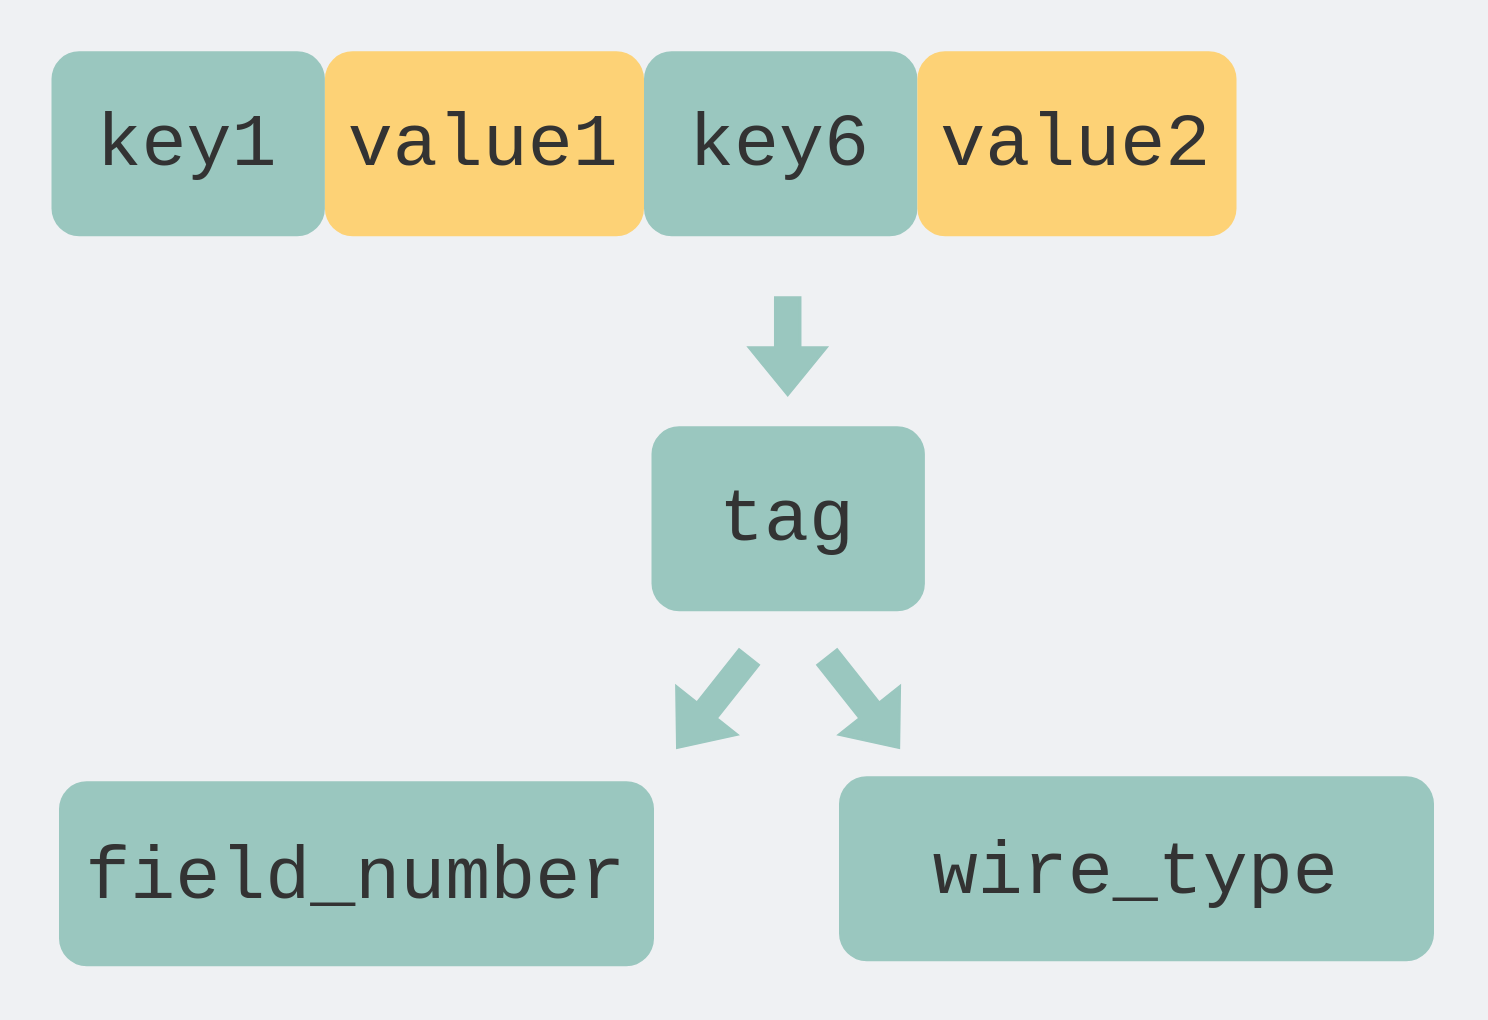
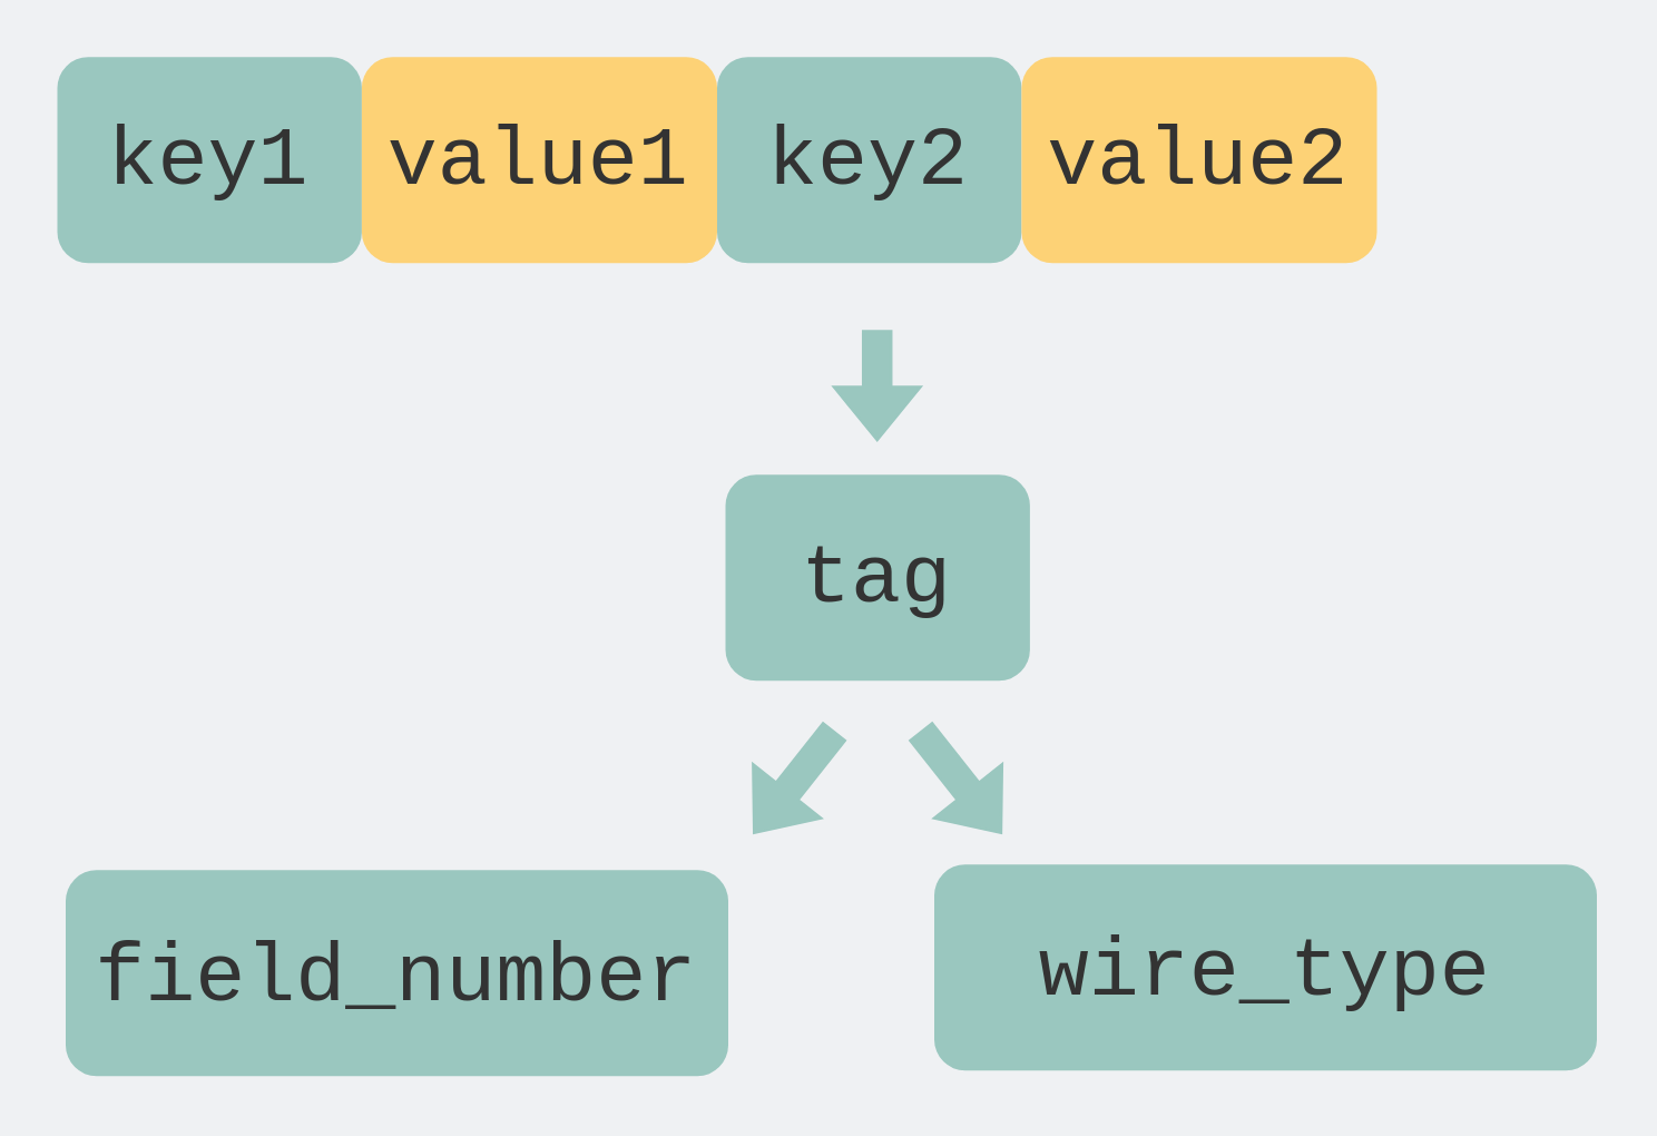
  <mxCell id="0" />
  <mxCell id="1" parent="0" />
  <mxCell id="2" value="&lt;div style=&quot;font-family: Menlo, Monaco, &amp;quot;Courier New&amp;quot;, monospace; line-height: 24px;&quot;&gt;&lt;div style=&quot;&quot;&gt;&lt;font color=&quot;#333333&quot; style=&quot;font-size: 30px;&quot;&gt;key1&lt;/font&gt;&lt;/div&gt;&lt;/div&gt;" style="rounded=1;whiteSpace=wrap;html=1;strokeWidth=5;fontSize=30;strokeColor=none;fillColor=#9AC7BF;align=center;" parent="1" vertex="1"><mxGeometry x="20" y="20" width="109.36" height="74" as="geometry" /></mxCell>
  <mxCell id="3" value="&lt;div style=&quot;font-family: Menlo, Monaco, &amp;quot;Courier New&amp;quot;, monospace; line-height: 24px;&quot;&gt;&lt;div style=&quot;&quot;&gt;&lt;font color=&quot;#333333&quot; style=&quot;font-size: 30px;&quot;&gt;value1&lt;/font&gt;&lt;/div&gt;&lt;/div&gt;" style="rounded=1;whiteSpace=wrap;html=1;strokeWidth=5;fontSize=30;strokeColor=none;fillColor=#FDD276;align=center;" parent="1" vertex="1"><mxGeometry x="129.36" y="20" width="127.64" height="74" as="geometry" /></mxCell>
- <mxCell id="4" value="&lt;div style=&quot;font-family: Menlo, Monaco, &amp;quot;Courier New&amp;quot;, monospace; line-height: 24px;&quot;&gt;&lt;div style=&quot;&quot;&gt;&lt;font color=&quot;#333333&quot; style=&quot;font-size: 30px;&quot;&gt;key6&lt;/font&gt;&lt;/div&gt;&lt;/div&gt;" style="rounded=1;whiteSpace=wrap;html=1;strokeWidth=5;fontSize=30;strokeColor=none;fillColor=#9AC7BF;align=center;" parent="1" vertex="1"><mxGeometry x="257" y="20" width="109.36" height="74" as="geometry" /></mxCell>
+ <mxCell id="4" value="&lt;div style=&quot;font-family: Menlo, Monaco, &amp;quot;Courier New&amp;quot;, monospace; line-height: 24px;&quot;&gt;&lt;div style=&quot;&quot;&gt;&lt;font color=&quot;#333333&quot; style=&quot;font-size: 30px;&quot;&gt;key2&lt;/font&gt;&lt;/div&gt;&lt;/div&gt;" style="rounded=1;whiteSpace=wrap;html=1;strokeWidth=5;fontSize=30;strokeColor=none;fillColor=#9AC7BF;align=center;" parent="1" vertex="1"><mxGeometry x="257" y="20" width="109.36" height="74" as="geometry" /></mxCell>
  <mxCell id="5" value="&lt;div style=&quot;font-family: Menlo, Monaco, &amp;quot;Courier New&amp;quot;, monospace; line-height: 24px;&quot;&gt;&lt;div style=&quot;&quot;&gt;&lt;font color=&quot;#333333&quot; style=&quot;font-size: 30px;&quot;&gt;value2&lt;/font&gt;&lt;/div&gt;&lt;/div&gt;" style="rounded=1;whiteSpace=wrap;html=1;strokeWidth=5;fontSize=30;strokeColor=none;fillColor=#FDD276;align=center;" parent="1" vertex="1"><mxGeometry x="366.36" y="20" width="127.64" height="74" as="geometry" /></mxCell>
  <mxCell id="6" value="" style="shape=flexArrow;endArrow=classic;startArrow=none;html=1;rounded=0;strokeWidth=1;fillColor=#9AC7BF;strokeColor=#9AC7BF;startFill=0;" edge="1" parent="1"><mxGeometry width="100" height="100" relative="1" as="geometry"><mxPoint x="314.49" y="118" as="sourcePoint" /><mxPoint x="314.49" y="158" as="targetPoint" /></mxGeometry></mxCell>
  <mxCell id="7" value="&lt;div style=&quot;font-family: Menlo, Monaco, &amp;quot;Courier New&amp;quot;, monospace; line-height: 24px;&quot;&gt;&lt;div style=&quot;&quot;&gt;&lt;font color=&quot;#333333&quot; style=&quot;font-size: 30px;&quot;&gt;tag&lt;/font&gt;&lt;/div&gt;&lt;/div&gt;" style="rounded=1;whiteSpace=wrap;html=1;strokeWidth=5;fontSize=30;strokeColor=none;fillColor=#9AC7BF;align=center;" vertex="1" parent="1"><mxGeometry x="260" y="170" width="109.36" height="74" as="geometry" /></mxCell>
  <mxCell id="8" value="" style="shape=flexArrow;endArrow=classic;startArrow=none;html=1;rounded=0;strokeWidth=1;fillColor=#9AC7BF;strokeColor=#9AC7BF;startFill=0;" edge="1" parent="1"><mxGeometry width="100" height="100" relative="1" as="geometry"><mxPoint x="299.28" y="262" as="sourcePoint" /><mxPoint x="270" y="299" as="targetPoint" /></mxGeometry></mxCell>
  <mxCell id="9" value="&lt;div style=&quot;line-height: 24px;&quot;&gt;&lt;div style=&quot;&quot;&gt;&lt;font face=&quot;Menlo, Monaco, Courier New, monospace&quot; color=&quot;#333333&quot;&gt;field_number&lt;/font&gt;&lt;br&gt;&lt;/div&gt;&lt;/div&gt;" style="rounded=1;whiteSpace=wrap;html=1;strokeWidth=5;fontSize=30;strokeColor=none;fillColor=#9AC7BF;align=center;" vertex="1" parent="1"><mxGeometry x="23" y="312" width="238" height="74" as="geometry" /></mxCell>
  <mxCell id="10" value="" style="shape=flexArrow;endArrow=classic;startArrow=none;html=1;rounded=0;strokeWidth=1;fillColor=#9AC7BF;strokeColor=#9AC7BF;startFill=0;" edge="1" parent="1"><mxGeometry width="100" height="100" relative="1" as="geometry"><mxPoint x="330" y="262" as="sourcePoint" /><mxPoint x="359.28" y="299" as="targetPoint" /></mxGeometry></mxCell>
  <mxCell id="11" value="&lt;div style=&quot;line-height: 24px;&quot;&gt;&lt;div style=&quot;&quot;&gt;&lt;font face=&quot;Menlo, Monaco, Courier New, monospace&quot; color=&quot;#333333&quot;&gt;wire_type&lt;/font&gt;&lt;br&gt;&lt;/div&gt;&lt;/div&gt;" style="rounded=1;whiteSpace=wrap;html=1;strokeWidth=5;fontSize=30;strokeColor=none;fillColor=#9AC7BF;align=center;" vertex="1" parent="1"><mxGeometry x="335" y="310" width="238" height="74" as="geometry" /></mxCell>
